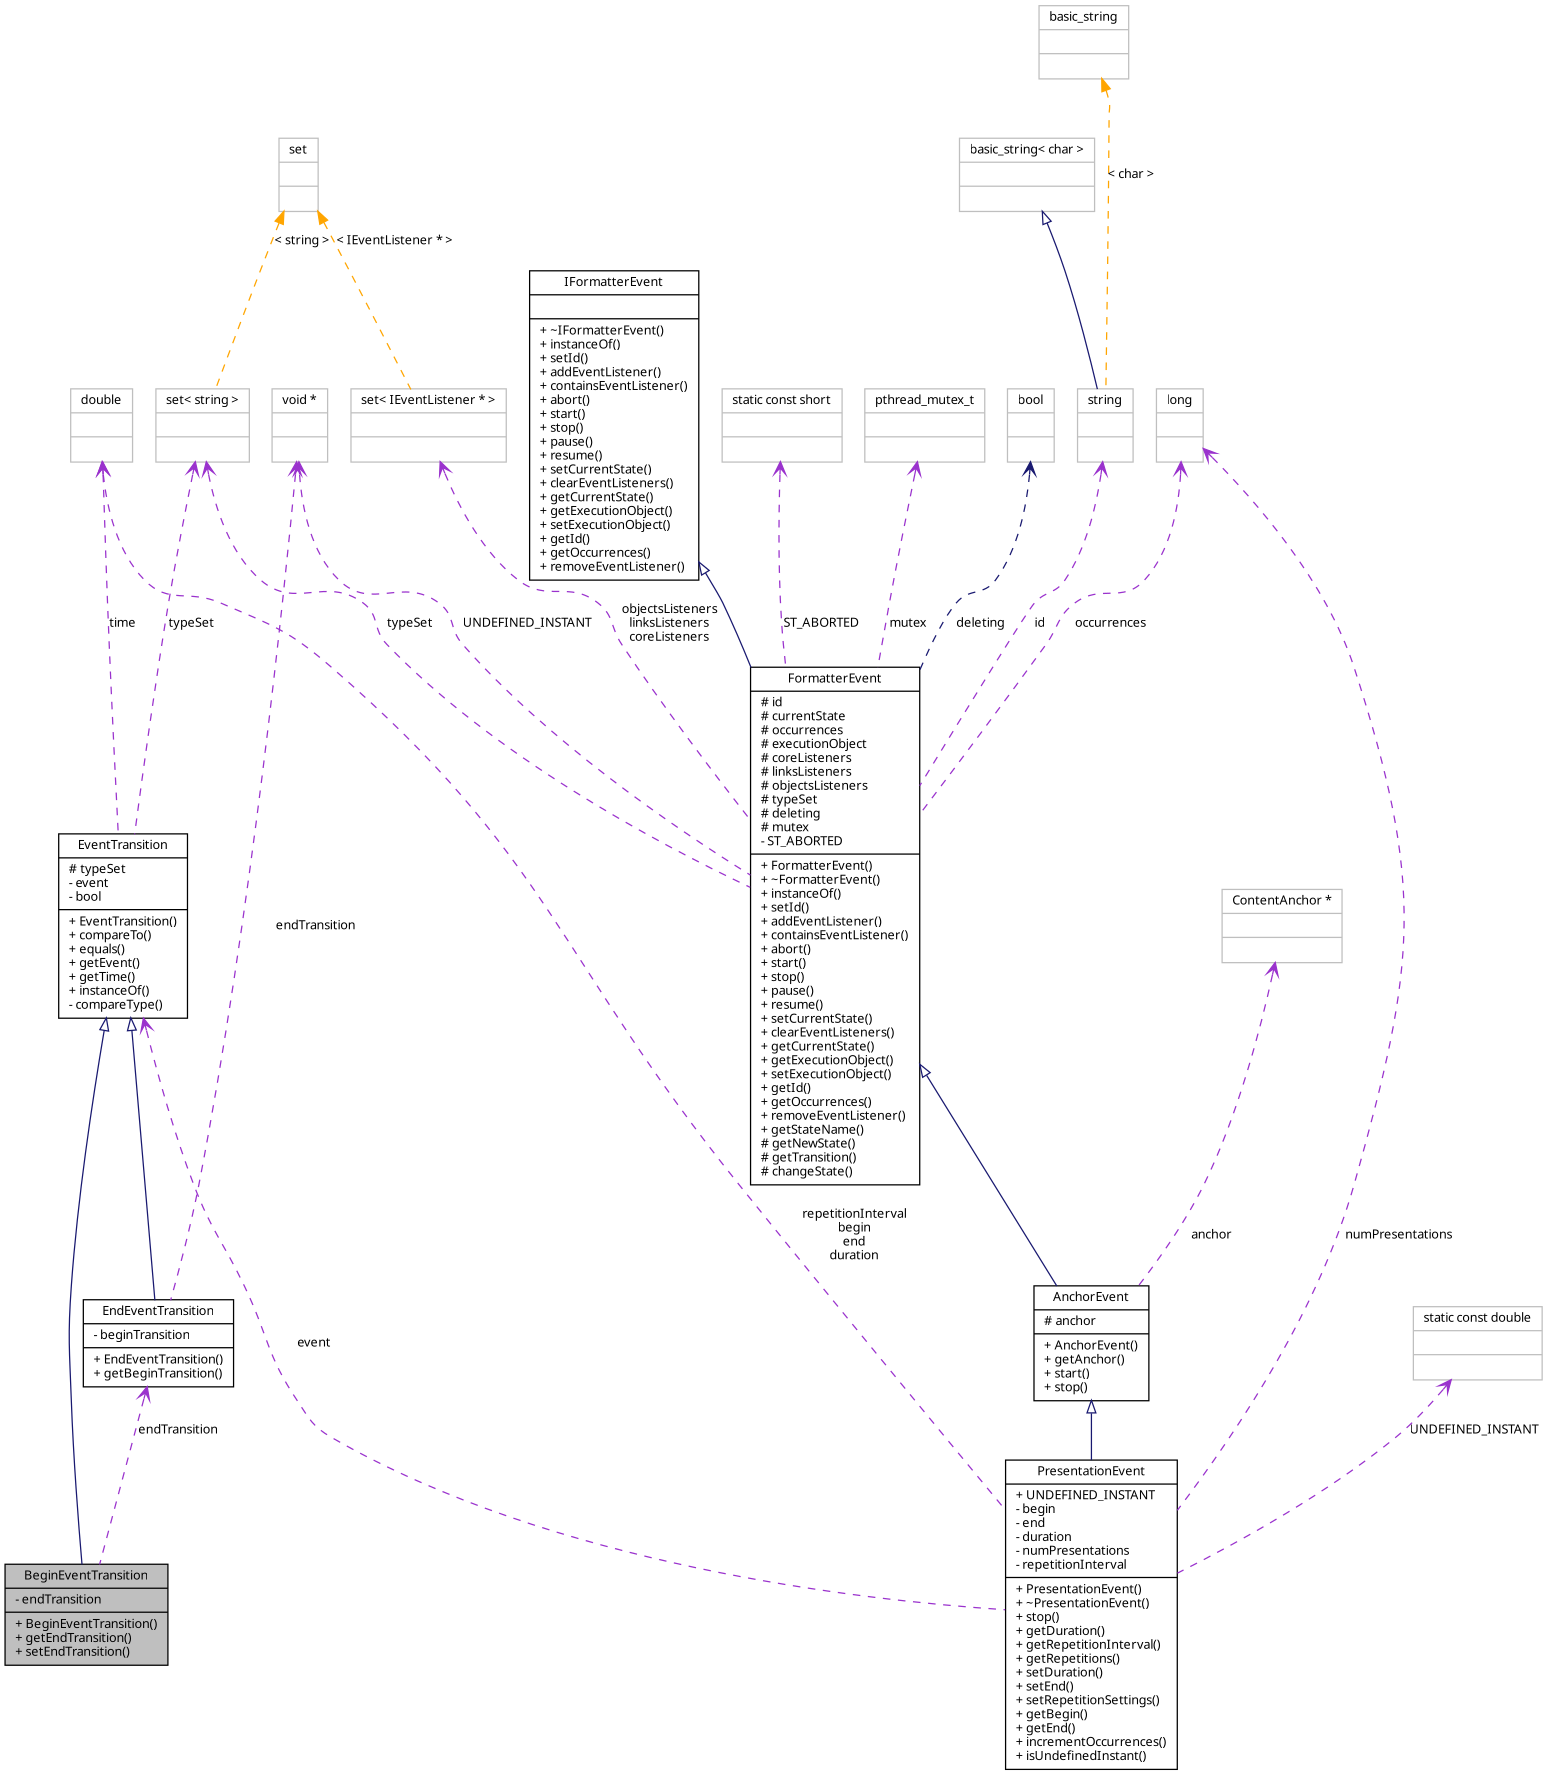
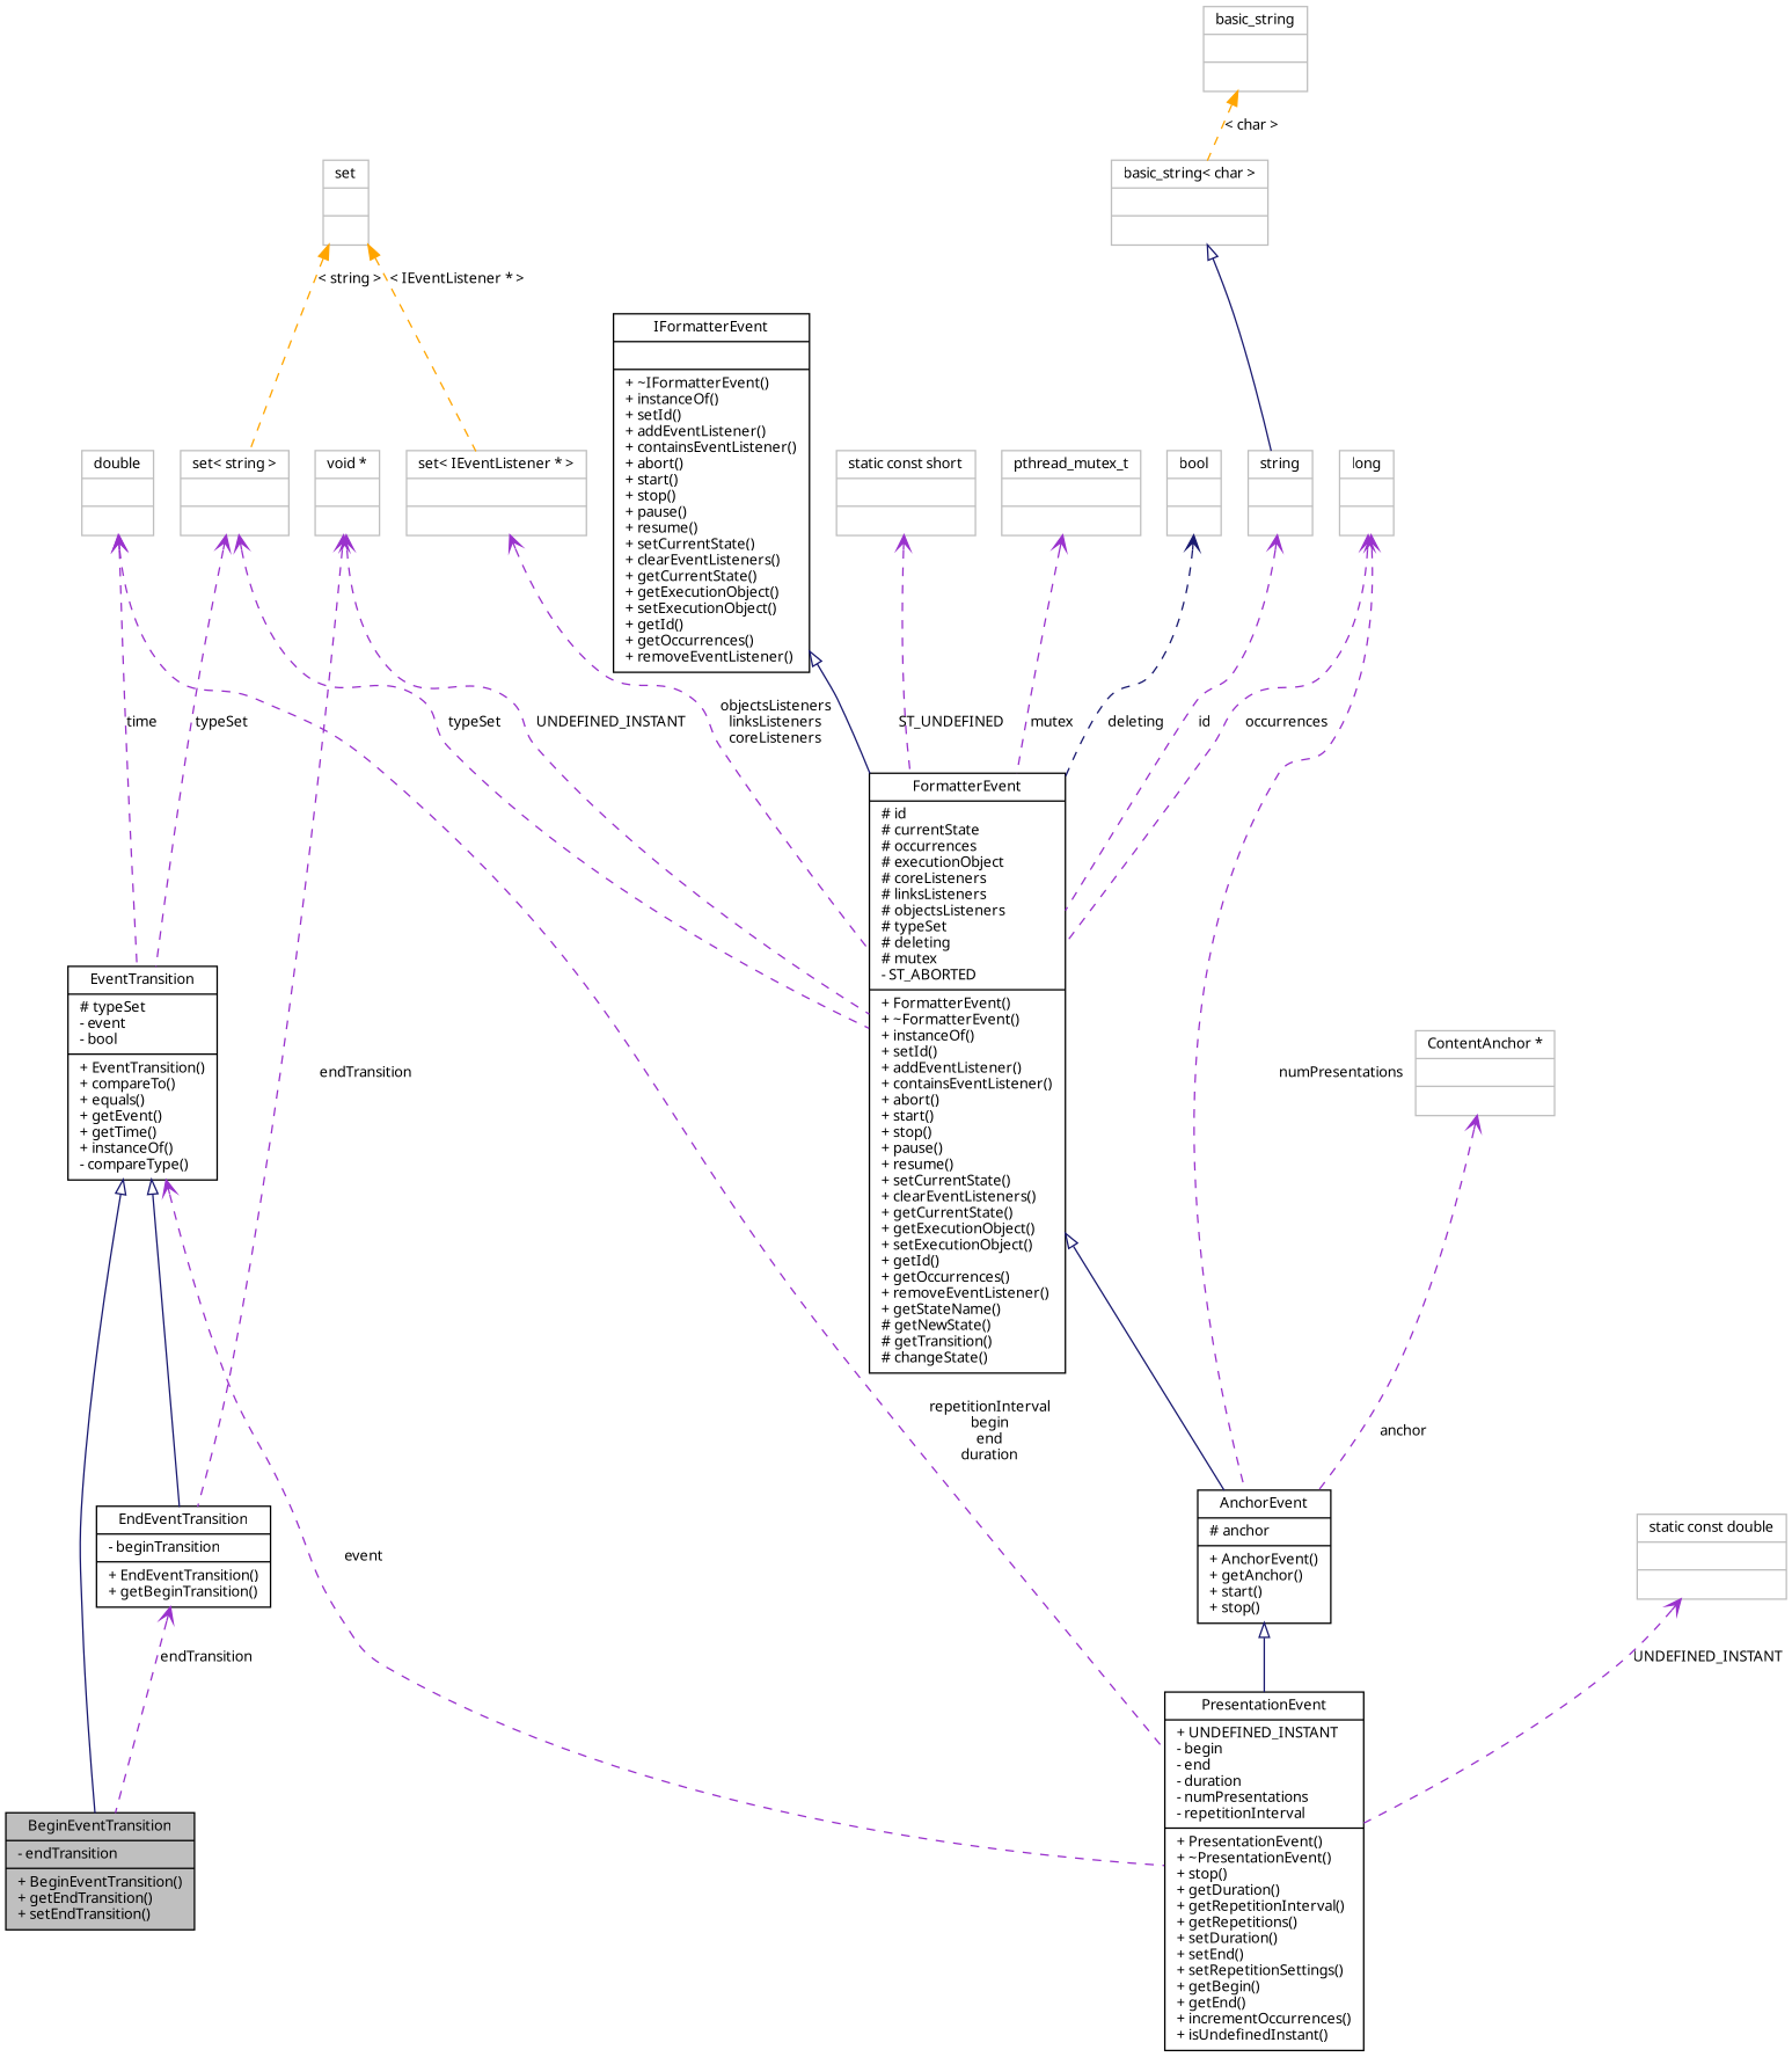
  digraph {
    node [color=grey75 fillcolor=white fontname="FreeSans.ttf" fontsize=10 shape=record style=filled]
    edge [arrowtail=open color=darkorchid3 dir=back fontname="FreeSans.ttf" fontsize=10 labelfontname="FreeSans.ttf" labelfontsize=10 style=dashed]
    n1 [color=black fillcolor=grey75 fontcolor=black height=0.2 label="{BeginEventTransition\n|- endTransition\l|+ BeginEventTransition()\l+ getEndTransition()\l+ setEndTransition()\l}" width=0.4]
    n2 [color=black height=0.2 label="{EventTransition\n|# typeSet\l- event\l- bool\l|+ EventTransition()\l+ compareTo()\l+ equals()\l+ getEvent()\l+ getTime()\l+ instanceOf()\l- compareType()\l}" width=0.4]
    n3 [color=black height=0.2 label="{EndEventTransition\n|- beginTransition\l|+ EndEventTransition()\l+ getBeginTransition()\l}" width=0.4]
    n4 [color=black height=0.2 label="{PresentationEvent\n|+ UNDEFINED_INSTANT\l- begin\l- end\l- duration\l- numPresentations\l- repetitionInterval\l|+ PresentationEvent()\l+ ~PresentationEvent()\l+ stop()\l+ getDuration()\l+ getRepetitionInterval()\l+ getRepetitions()\l+ setDuration()\l+ setEnd()\l+ setRepetitionSettings()\l+ getBegin()\l+ getEnd()\l+ incrementOccurrences()\l+ isUndefinedInstant()\l}" width=0.4]
    n5 [height=0.2 label="{double\n||}" width=0.4]
    n6 [height=0.2 label="{set\< string \>\n||}" width=0.4]
    n7 [color=black height=0.2 label="{FormatterEvent\n|# id\l# currentState\l# occurrences\l# executionObject\l# coreListeners\l# linksListeners\l# objectsListeners\l# typeSet\l# deleting\l# mutex\l- ST_ABORTED\l|+ FormatterEvent()\l+ ~FormatterEvent()\l+ instanceOf()\l+ setId()\l+ addEventListener()\l+ containsEventListener()\l+ abort()\l+ start()\l+ stop()\l+ pause()\l+ resume()\l+ setCurrentState()\l+ clearEventListeners()\l+ getCurrentState()\l+ getExecutionObject()\l+ setExecutionObject()\l+ getId()\l+ getOccurrences()\l+ removeEventListener()\l+ getStateName()\l# getNewState()\l# getTransition()\l# changeState()\l}" width=0.4]
    n8 [color=black height=0.2 label="{AnchorEvent\n|# anchor\l|+ AnchorEvent()\l+ getAnchor()\l+ start()\l+ stop()\l}" width=0.4]
    n9 [height=0.2 label="{set\n||}" width=0.4]
    n10 [height=0.2 label="{set\< IEventListener * \>\n||}" width=0.4]
    n11 [color=black height=0.2 label="{IFormatterEvent\n||+ ~IFormatterEvent()\l+ instanceOf()\l+ setId()\l+ addEventListener()\l+ containsEventListener()\l+ abort()\l+ start()\l+ stop()\l+ pause()\l+ resume()\l+ setCurrentState()\l+ clearEventListeners()\l+ getCurrentState()\l+ getExecutionObject()\l+ setExecutionObject()\l+ getId()\l+ getOccurrences()\l+ removeEventListener()\l}" width=0.4]
    n12 [height=0.2 label="{static const short\n||}" width=0.4]
    n13 [height=0.2 label="{pthread_mutex_t\n||}" width=0.4]
    n14 [height=0.2 label="{bool\n||}" width=0.4]
    n15 [height=0.2 label="{string\n||}" width=0.4]
    n16 [height=0.2 label="{basic_string\< char \>\n||}" width=0.4]
    n17 [height=0.2 label="{basic_string\n||}" width=0.4]
    n18 [height=0.2 label="{long\n||}" width=0.4]
    n19 [height=0.2 label="{void *\n||}" width=0.4]
    n20 [height=0.2 label="{ContentAnchor *\n||}" width=0.4]
    n21 [height=0.2 label="{static const double\n||}" width=0.4]
    n2 -> n1 [arrowtail=empty color=midnightblue style=solid]
    n2 -> n3 [arrowtail=empty color=midnightblue style=solid]
    n2 -> n4 [label=event]
    n3 -> n1 [label=endTransition]
    n5 -> n2 [label=time]
    n5 -> n4 [label="repetitionInterval\nbegin\nend\nduration"]
    n6 -> n2 [label=typeSet]
    n6 -> n7 [label=typeSet]
    n7 -> n8 [arrowtail=empty color=midnightblue style=solid]
    n8 -> n4 [arrowtail=empty color=midnightblue style=solid]
    n9 -> n6 [color=orange label="\< string \>" arrowtail=""]
    n9 -> n10 [color=orange label="\< IEventListener * \>" arrowtail=""]
    n10 -> n7 [label="objectsListeners\nlinksListeners\ncoreListeners"]
    n11 -> n7 [arrowtail=empty color=midnightblue style=solid]
-   n12 -> n7 [label=ST_ABORTED]
+   n12 -> n7 [label=ST_UNDEFINED]
    n13 -> n7 [label=mutex]
    n14 -> n7 [color=midnightblue label=deleting]
    n15 -> n7 [label=id]
    n16 -> n15 [arrowtail=empty color=midnightblue style=solid]
-   n17 -> n15 [color=orange label="\< char \>" arrowtail=""]
-   n18 -> n4 [label=numPresentations]
+   n17 -> n16 [color=orange label="\< char \>" arrowtail=""]
+   n18 -> n8 [label=numPresentations]
    n18 -> n7 [label=occurrences]
    n19 -> n3 [label=endTransition]
    n19 -> n7 [label=UNDEFINED_INSTANT]
    n20 -> n8 [label=anchor]
    n21 -> n4 [label=UNDEFINED_INSTANT]
  }
